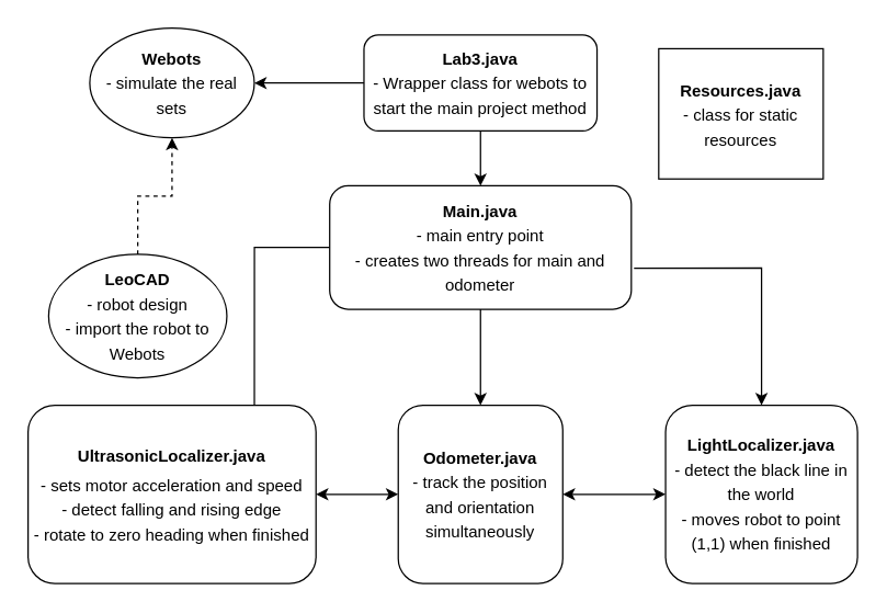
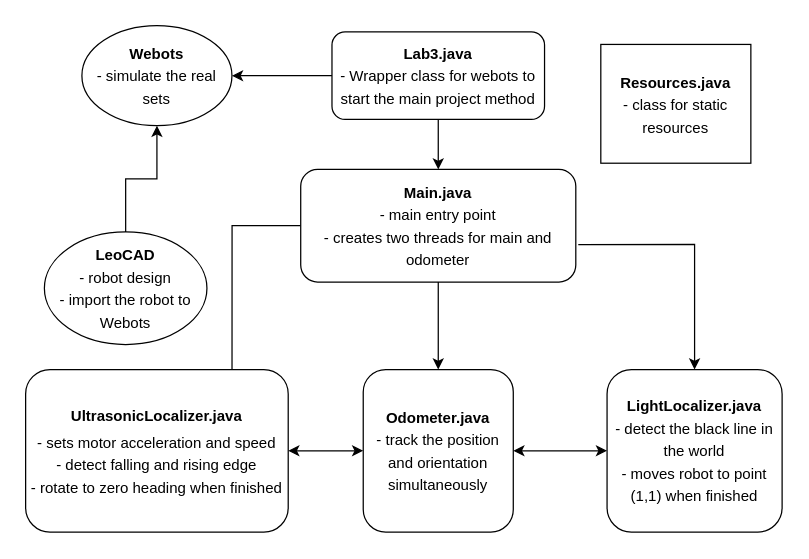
  <mxCell id="0" />
  <mxCell id="1" parent="0" />
  <mxCell id="2" style="edgeStyle=orthogonalEdgeStyle;rounded=0;orthogonalLoop=1;jettySize=auto;html=1;" edge="1" parent="1" source="5" target="6"><mxGeometry relative="1" as="geometry" /></mxCell>
  <mxCell id="3" style="edgeStyle=orthogonalEdgeStyle;rounded=0;orthogonalLoop=1;jettySize=auto;html=1;exitX=1.009;exitY=0.667;exitDx=0;exitDy=0;exitPerimeter=0;" edge="1" parent="1" source="5" target="7"><mxGeometry relative="1" as="geometry" /></mxCell>
  <mxCell id="4" style="edgeStyle=orthogonalEdgeStyle;rounded=0;orthogonalLoop=1;jettySize=auto;html=1;entryX=0.786;entryY=0.077;entryDx=0;entryDy=0;entryPerimeter=0;" edge="1" parent="1" source="5" target="8"><mxGeometry relative="1" as="geometry" /></mxCell>
  <mxCell id="5" value="&lt;p style=&quot;line-height: 150%&quot;&gt;&lt;b&gt;Main.java&lt;/b&gt;&lt;br&gt;- main entry point&lt;br&gt;- creates two threads for main and odometer&lt;/p&gt;" style="rounded=1;whiteSpace=wrap;html=1;" vertex="1" parent="1"><mxGeometry x="240" y="135" width="220" height="90" as="geometry" /></mxCell>
  <mxCell id="6" value="&lt;p style=&quot;line-height: 150%&quot;&gt;&lt;b&gt;Odometer.java&lt;/b&gt;&lt;br&gt;- track the position and orientation simultaneously&lt;/p&gt;" style="rounded=1;whiteSpace=wrap;html=1;" vertex="1" parent="1"><mxGeometry x="290" y="295" width="120" height="130" as="geometry" /></mxCell>
  <mxCell id="7" value="&lt;p style=&quot;line-height: 150%&quot;&gt;&lt;b&gt;LightLocalizer.java&lt;/b&gt;&lt;br&gt;- detect the black line in the world&lt;br&gt;- moves robot to point (1,1) when finished&lt;/p&gt;" style="rounded=1;whiteSpace=wrap;html=1;" vertex="1" parent="1"><mxGeometry x="485" y="295" width="140" height="130" as="geometry" /></mxCell>
  <mxCell id="8" value="&lt;p style=&quot;line-height: 150%&quot;&gt;&lt;b style=&quot;line-height: 197%&quot;&gt;UltrasonicLocalizer.java&lt;/b&gt;&lt;br&gt;- sets motor acceleration and speed&lt;br&gt;- detect falling and rising edge&lt;br&gt;- rotate to zero heading when finished&lt;/p&gt;" style="rounded=1;whiteSpace=wrap;html=1;" vertex="1" parent="1"><mxGeometry x="20" y="295" width="210" height="130" as="geometry" /></mxCell>
  <mxCell id="9" value="&lt;p style=&quot;line-height: 150%&quot;&gt;&lt;b&gt;Resources.java&lt;/b&gt;&lt;br&gt;- class for static resources&lt;/p&gt;" style="rounded=0;whiteSpace=wrap;html=1;" vertex="1" parent="1"><mxGeometry x="480" y="35" width="120" height="95" as="geometry" /></mxCell>
  <mxCell id="10" value="" style="endArrow=classic;startArrow=classic;html=1;" edge="1" parent="1" source="8" target="6"><mxGeometry width="50" height="50" relative="1" as="geometry"><mxPoint x="175" y="365" as="sourcePoint" /><mxPoint x="225" y="315" as="targetPoint" /></mxGeometry></mxCell>
  <mxCell id="11" value="" style="endArrow=classic;startArrow=classic;html=1;" edge="1" parent="1" source="6" target="7"><mxGeometry width="50" height="50" relative="1" as="geometry"><mxPoint x="275" y="265" as="sourcePoint" /><mxPoint x="325" y="215" as="targetPoint" /></mxGeometry></mxCell>
  <mxCell id="12" value="&lt;p style=&quot;line-height: 150%&quot;&gt;&lt;b&gt;Webots&lt;/b&gt;&lt;br&gt;- simulate the real sets&lt;/p&gt;" style="ellipse;whiteSpace=wrap;html=1;" vertex="1" parent="1"><mxGeometry x="65" y="20" width="120" height="80" as="geometry" /></mxCell>
- <mxCell id="13" style="edgeStyle=orthogonalEdgeStyle;rounded=0;orthogonalLoop=1;jettySize=auto;html=1;dashed=1;" edge="1" parent="1" source="14" target="12"><mxGeometry relative="1" as="geometry" /></mxCell>
+ <mxCell id="13" style="edgeStyle=orthogonalEdgeStyle;rounded=0;orthogonalLoop=1;jettySize=auto;html=1;" edge="1" parent="1" source="14" target="12"><mxGeometry relative="1" as="geometry" /></mxCell>
  <mxCell id="14" value="&lt;p style=&quot;line-height: 150%&quot;&gt;&lt;b&gt;LeoCAD&lt;/b&gt;&lt;br&gt;- robot design&lt;br&gt;- import the robot to Webots&lt;/p&gt;" style="ellipse;whiteSpace=wrap;html=1;" vertex="1" parent="1"><mxGeometry x="35" y="185" width="130" height="90" as="geometry" /></mxCell>
  <mxCell id="15" style="edgeStyle=orthogonalEdgeStyle;rounded=0;orthogonalLoop=1;jettySize=auto;html=1;entryX=0.5;entryY=0;entryDx=0;entryDy=0;" edge="1" parent="1" source="17" target="5"><mxGeometry relative="1" as="geometry" /></mxCell>
  <mxCell id="16" style="edgeStyle=orthogonalEdgeStyle;rounded=0;orthogonalLoop=1;jettySize=auto;html=1;entryX=1;entryY=0.5;entryDx=0;entryDy=0;" edge="1" parent="1" source="17" target="12"><mxGeometry relative="1" as="geometry" /></mxCell>
  <mxCell id="17" value="&lt;p style=&quot;line-height: 150%&quot;&gt;&lt;b&gt;Lab3.java&lt;/b&gt;&lt;br&gt;-&amp;nbsp;Wrapper class for webots to start the main project method&lt;br&gt;&lt;/p&gt;" style="rounded=1;whiteSpace=wrap;html=1;" vertex="1" parent="1"><mxGeometry x="265" y="25" width="170" height="70" as="geometry" /></mxCell>
